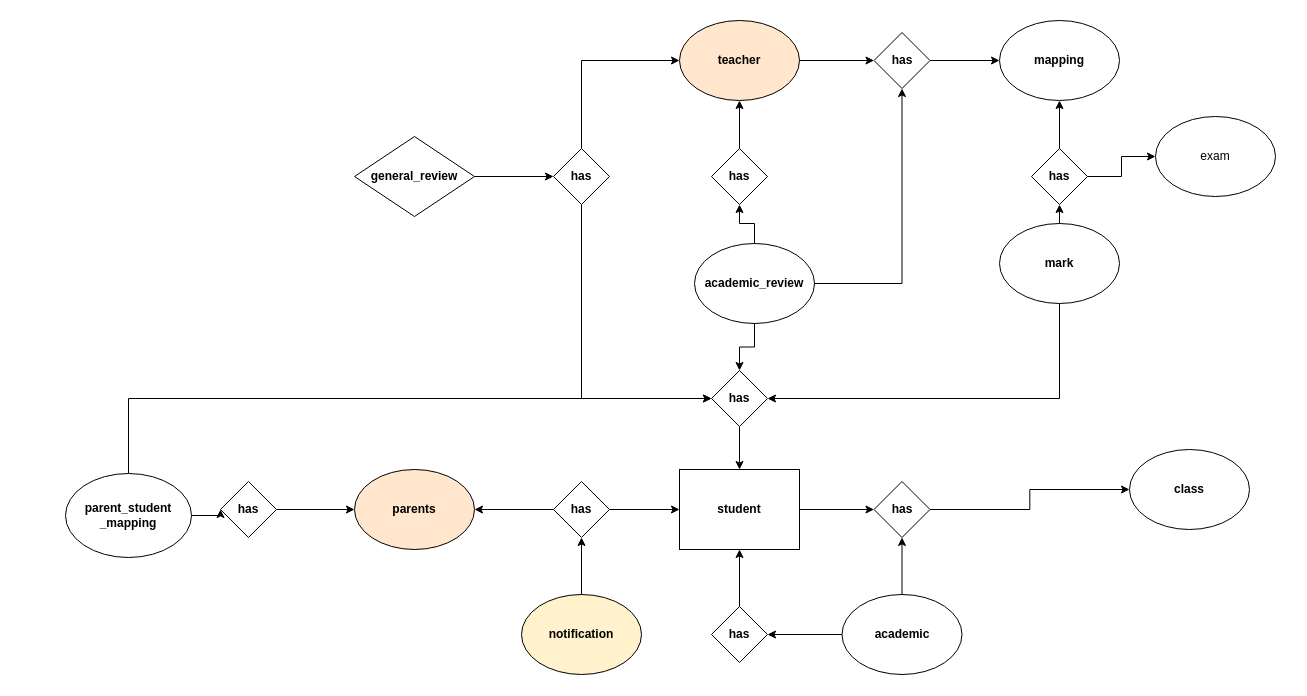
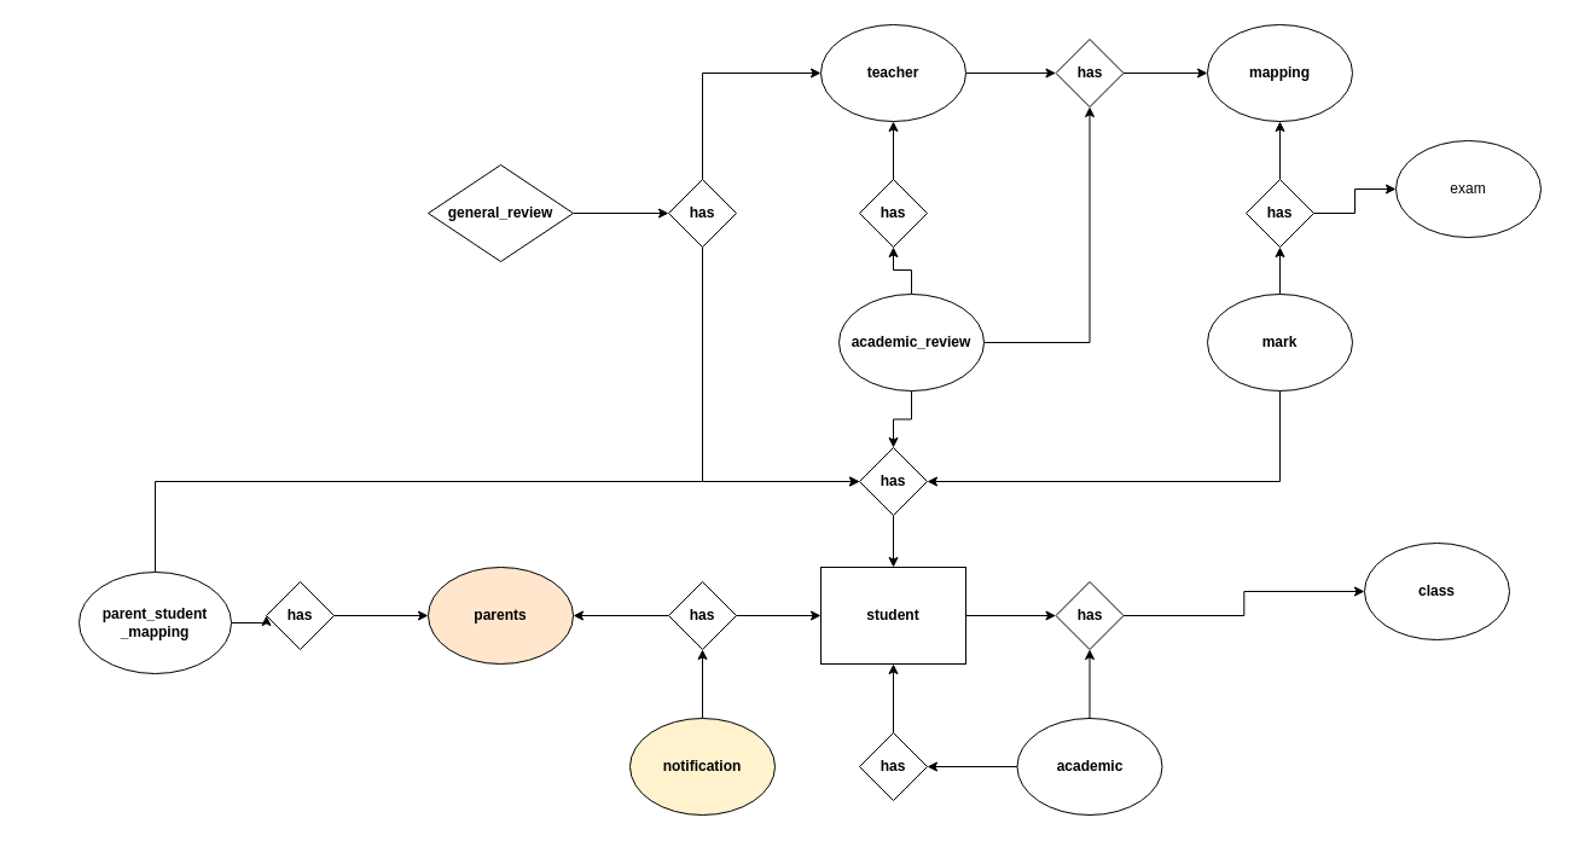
  <mxCell id="0" />
  <mxCell id="1" parent="0" />
  <mxCell id="2" value="" style="group" vertex="1" connectable="0" parent="1"><mxGeometry x="20" y="20" width="1265" height="654" as="geometry" /></mxCell>
  <mxCell id="3" style="edgeStyle=orthogonalEdgeStyle;rounded=0;orthogonalLoop=1;jettySize=auto;html=1;exitX=0.5;exitY=0;exitDx=0;exitDy=0;entryX=0.5;entryY=1;entryDx=0;entryDy=0;fontStyle=1;labelBorderColor=none;textShadow=0;fontSize=12;" edge="1" parent="2" source="4" target="9"><mxGeometry relative="1" as="geometry" /></mxCell>
  <mxCell id="4" value="has" style="rhombus;whiteSpace=wrap;html=1;fontStyle=1;labelBorderColor=none;textShadow=0;fontSize=12;" vertex="1" parent="2"><mxGeometry x="691" y="128" width="56" height="56" as="geometry" /></mxCell>
  <mxCell id="5" style="edgeStyle=orthogonalEdgeStyle;rounded=0;orthogonalLoop=1;jettySize=auto;html=1;exitX=1;exitY=0.5;exitDx=0;exitDy=0;entryX=0;entryY=0.5;entryDx=0;entryDy=0;fontStyle=1;labelBorderColor=none;textShadow=0;fontSize=12;" edge="1" parent="2" source="6" target="28"><mxGeometry relative="1" as="geometry" /></mxCell>
  <mxCell id="6" value="student" style="whiteSpace=wrap;html=1;fontStyle=1;labelBorderColor=none;textShadow=0;fontSize=12;rounded=0;" parent="2" vertex="1"><mxGeometry x="659" y="449" width="120" height="80" as="geometry" /></mxCell>
  <mxCell id="7" value="class" style="ellipse;whiteSpace=wrap;html=1;fontStyle=1;labelBorderColor=none;textShadow=0;fontSize=12;" parent="2" vertex="1"><mxGeometry x="1109" y="429" width="120" height="80" as="geometry" /></mxCell>
  <mxCell id="8" style="edgeStyle=orthogonalEdgeStyle;rounded=0;orthogonalLoop=1;jettySize=auto;html=1;exitX=1;exitY=0.5;exitDx=0;exitDy=0;entryX=0;entryY=0.5;entryDx=0;entryDy=0;fontStyle=1;labelBorderColor=none;textShadow=0;fontSize=12;" edge="1" parent="2" source="9" target="24"><mxGeometry relative="1" as="geometry" /></mxCell>
- <mxCell id="9" value="teacher" style="ellipse;whiteSpace=wrap;html=1;fontStyle=1;labelBorderColor=none;textShadow=0;fontSize=12;fillColor=#ffe6cc;" parent="2" vertex="1"><mxGeometry x="659" width="120" height="80" as="geometry" /></mxCell>
+ <mxCell id="9" value="teacher" style="ellipse;whiteSpace=wrap;html=1;fontStyle=1;labelBorderColor=none;textShadow=0;fontSize=12;" parent="2" vertex="1"><mxGeometry x="659" width="120" height="80" as="geometry" /></mxCell>
  <mxCell id="10" value="mapping" style="ellipse;whiteSpace=wrap;html=1;fontStyle=1;labelBorderColor=none;textShadow=0;fontSize=12;" parent="2" vertex="1"><mxGeometry x="979" width="120" height="80" as="geometry" /></mxCell>
  <mxCell id="11" style="edgeStyle=orthogonalEdgeStyle;rounded=0;orthogonalLoop=1;jettySize=auto;html=1;exitX=0.5;exitY=0;exitDx=0;exitDy=0;entryX=0.5;entryY=1;entryDx=0;entryDy=0;fontStyle=1;labelBorderColor=none;textShadow=0;fontSize=12;" edge="1" parent="2" source="13" target="22"><mxGeometry relative="1" as="geometry" /></mxCell>
  <mxCell id="12" style="edgeStyle=orthogonalEdgeStyle;rounded=0;orthogonalLoop=1;jettySize=auto;html=1;exitX=0.5;exitY=1;exitDx=0;exitDy=0;entryX=1;entryY=0.5;entryDx=0;entryDy=0;fontStyle=1;labelBorderColor=none;textShadow=0;fontSize=12;" edge="1" parent="2" source="13" target="26"><mxGeometry relative="1" as="geometry" /></mxCell>
- <mxCell id="13" value="mark" style="ellipse;whiteSpace=wrap;html=1;fontStyle=1;labelBorderColor=none;textShadow=0;fontSize=12;" parent="2" vertex="1"><mxGeometry x="979" y="203" width="120" height="80" as="geometry" /></mxCell>
+ <mxCell id="13" value="mark" style="ellipse;whiteSpace=wrap;html=1;fontStyle=1;labelBorderColor=none;textShadow=0;fontSize=12;" parent="2" vertex="1"><mxGeometry x="979" y="223" width="120" height="80" as="geometry" /></mxCell>
  <mxCell id="14" style="edgeStyle=orthogonalEdgeStyle;rounded=0;orthogonalLoop=1;jettySize=auto;html=1;exitX=0.5;exitY=0;exitDx=0;exitDy=0;entryX=0.5;entryY=1;entryDx=0;entryDy=0;fontStyle=1;labelBorderColor=none;textShadow=0;fontSize=12;" edge="1" parent="2" source="17" target="4"><mxGeometry relative="1" as="geometry" /></mxCell>
  <mxCell id="15" style="edgeStyle=orthogonalEdgeStyle;rounded=0;orthogonalLoop=1;jettySize=auto;html=1;exitX=0.5;exitY=1;exitDx=0;exitDy=0;entryX=0.5;entryY=0;entryDx=0;entryDy=0;fontStyle=1;labelBorderColor=none;textShadow=0;fontSize=12;" edge="1" parent="2" source="17" target="26"><mxGeometry relative="1" as="geometry" /></mxCell>
  <mxCell id="16" style="edgeStyle=orthogonalEdgeStyle;rounded=0;orthogonalLoop=1;jettySize=auto;html=1;exitX=1;exitY=0.5;exitDx=0;exitDy=0;entryX=0.5;entryY=1;entryDx=0;entryDy=0;fontStyle=1;labelBorderColor=none;textShadow=0;fontSize=12;" edge="1" parent="2" source="17" target="24"><mxGeometry relative="1" as="geometry" /></mxCell>
  <mxCell id="17" value="academic_review" style="ellipse;whiteSpace=wrap;html=1;fontStyle=1;labelBorderColor=none;textShadow=0;fontSize=12;" parent="2" vertex="1"><mxGeometry x="674" y="223" width="120" height="80" as="geometry" /></mxCell>
  <mxCell id="18" style="edgeStyle=orthogonalEdgeStyle;rounded=0;orthogonalLoop=1;jettySize=auto;html=1;exitX=1;exitY=0.5;exitDx=0;exitDy=0;entryX=0;entryY=0.5;entryDx=0;entryDy=0;fontStyle=1;labelBorderColor=none;textShadow=0;fontSize=12;" edge="1" parent="2" source="19" target="47"><mxGeometry relative="1" as="geometry" /></mxCell>
  <mxCell id="19" value="general_review" style="rhombus;whiteSpace=wrap;html=1;fontStyle=1;labelBorderColor=none;textShadow=0;fontSize=12;" parent="2" vertex="1"><mxGeometry x="334" y="116" width="120" height="80" as="geometry" /></mxCell>
  <mxCell id="20" style="edgeStyle=orthogonalEdgeStyle;rounded=0;orthogonalLoop=1;jettySize=auto;html=1;exitX=0.5;exitY=0;exitDx=0;exitDy=0;entryX=0.5;entryY=1;entryDx=0;entryDy=0;fontStyle=1;labelBorderColor=none;textShadow=0;fontSize=12;" edge="1" parent="2" source="22" target="10"><mxGeometry relative="1" as="geometry" /></mxCell>
  <mxCell id="21" style="edgeStyle=orthogonalEdgeStyle;rounded=0;orthogonalLoop=1;jettySize=auto;html=1;exitX=1;exitY=0.5;exitDx=0;exitDy=0;entryX=0;entryY=0.5;entryDx=0;entryDy=0;" edge="1" parent="2" source="22" target="48"><mxGeometry relative="1" as="geometry" /></mxCell>
  <mxCell id="22" value="has" style="rhombus;whiteSpace=wrap;html=1;fontStyle=1;labelBorderColor=none;textShadow=0;fontSize=12;" vertex="1" parent="2"><mxGeometry x="1011" y="128" width="56" height="56" as="geometry" /></mxCell>
  <mxCell id="23" style="edgeStyle=orthogonalEdgeStyle;rounded=0;orthogonalLoop=1;jettySize=auto;html=1;exitX=1;exitY=0.5;exitDx=0;exitDy=0;entryX=0;entryY=0.5;entryDx=0;entryDy=0;fontStyle=1;labelBorderColor=none;textShadow=0;fontSize=12;" edge="1" parent="2" source="24" target="10"><mxGeometry relative="1" as="geometry" /></mxCell>
  <mxCell id="24" value="has" style="rhombus;whiteSpace=wrap;html=1;fontStyle=1;labelBorderColor=none;textShadow=0;fontSize=12;" vertex="1" parent="2"><mxGeometry x="853.5" y="12" width="56" height="56" as="geometry" /></mxCell>
  <mxCell id="25" style="edgeStyle=orthogonalEdgeStyle;rounded=0;orthogonalLoop=1;jettySize=auto;html=1;exitX=0.5;exitY=1;exitDx=0;exitDy=0;entryX=0.5;entryY=0;entryDx=0;entryDy=0;fontStyle=1;labelBorderColor=none;textShadow=0;fontSize=12;" edge="1" parent="2" source="26" target="6"><mxGeometry relative="1" as="geometry" /></mxCell>
  <mxCell id="26" value="has" style="rhombus;whiteSpace=wrap;html=1;fontStyle=1;labelBorderColor=none;textShadow=0;fontSize=12;" vertex="1" parent="2"><mxGeometry x="691" y="350" width="56" height="56" as="geometry" /></mxCell>
  <mxCell id="27" style="edgeStyle=orthogonalEdgeStyle;rounded=0;orthogonalLoop=1;jettySize=auto;html=1;exitX=1;exitY=0.5;exitDx=0;exitDy=0;entryX=0;entryY=0.5;entryDx=0;entryDy=0;fontStyle=1;labelBorderColor=none;textShadow=0;fontSize=12;" edge="1" parent="2" source="28" target="7"><mxGeometry relative="1" as="geometry" /></mxCell>
  <mxCell id="28" value="has" style="rhombus;whiteSpace=wrap;html=1;fontStyle=1;labelBorderColor=none;textShadow=0;fontSize=12;" vertex="1" parent="2"><mxGeometry x="853.5" y="461" width="56" height="56" as="geometry" /></mxCell>
  <mxCell id="29" style="edgeStyle=orthogonalEdgeStyle;rounded=0;orthogonalLoop=1;jettySize=auto;html=1;entryX=0.5;entryY=1;entryDx=0;entryDy=0;fontStyle=1;labelBorderColor=none;textShadow=0;fontSize=12;" edge="1" parent="2" source="31" target="28"><mxGeometry relative="1" as="geometry" /></mxCell>
  <mxCell id="30" style="edgeStyle=orthogonalEdgeStyle;rounded=0;orthogonalLoop=1;jettySize=auto;html=1;exitX=0;exitY=0.5;exitDx=0;exitDy=0;entryX=1;entryY=0.5;entryDx=0;entryDy=0;fontStyle=1;labelBorderColor=none;textShadow=0;fontSize=12;" edge="1" parent="2" source="31" target="44"><mxGeometry relative="1" as="geometry" /></mxCell>
  <mxCell id="31" value="academic" style="ellipse;whiteSpace=wrap;html=1;fontStyle=1;labelBorderColor=none;textShadow=0;fontSize=12;" vertex="1" parent="2"><mxGeometry x="821.5" y="574" width="120" height="80" as="geometry" /></mxCell>
  <mxCell id="32" value="parents" style="ellipse;whiteSpace=wrap;html=1;fontStyle=1;labelBorderColor=none;textShadow=0;fontSize=12;fillColor=#ffe6cc;" vertex="1" parent="2"><mxGeometry x="334" y="449" width="120" height="80" as="geometry" /></mxCell>
  <mxCell id="33" style="edgeStyle=orthogonalEdgeStyle;rounded=0;orthogonalLoop=1;jettySize=auto;html=1;exitX=0.5;exitY=0;exitDx=0;exitDy=0;entryX=0;entryY=0.5;entryDx=0;entryDy=0;fontStyle=1;labelBorderColor=none;textShadow=0;fontSize=12;" edge="1" parent="2" source="35" target="26"><mxGeometry relative="1" as="geometry" /></mxCell>
  <mxCell id="34" style="edgeStyle=orthogonalEdgeStyle;rounded=0;orthogonalLoop=1;jettySize=auto;html=1;exitX=1;exitY=0.5;exitDx=0;exitDy=0;entryX=0;entryY=0.5;entryDx=0;entryDy=0;fontStyle=1;labelBorderColor=none;textShadow=0;fontSize=12;" edge="1" parent="2" source="35" target="39"><mxGeometry relative="1" as="geometry" /></mxCell>
  <mxCell id="35" value="parent_student&lt;br style=&quot;font-size: 12px;&quot;&gt;_mapping" style="ellipse;whiteSpace=wrap;html=1;fontStyle=1;labelBorderColor=none;textShadow=0;fontSize=12;" vertex="1" parent="2"><mxGeometry x="45" y="453" width="126" height="84" as="geometry" /></mxCell>
  <mxCell id="36" style="edgeStyle=orthogonalEdgeStyle;rounded=0;orthogonalLoop=1;jettySize=auto;html=1;exitX=0.5;exitY=0;exitDx=0;exitDy=0;entryX=0.5;entryY=1;entryDx=0;entryDy=0;fontStyle=1;labelBorderColor=none;textShadow=0;fontSize=12;" edge="1" parent="2" source="37" target="42"><mxGeometry relative="1" as="geometry" /></mxCell>
  <mxCell id="37" value="notification" style="ellipse;whiteSpace=wrap;html=1;fontStyle=1;labelBorderColor=none;textShadow=0;fontSize=12;fillColor=#fff2cc;" vertex="1" parent="2"><mxGeometry x="501" y="574" width="120" height="80" as="geometry" /></mxCell>
  <mxCell id="38" style="edgeStyle=orthogonalEdgeStyle;rounded=0;orthogonalLoop=1;jettySize=auto;html=1;exitX=1;exitY=0.5;exitDx=0;exitDy=0;entryX=0;entryY=0.5;entryDx=0;entryDy=0;fontStyle=1;labelBorderColor=none;textShadow=0;fontSize=12;" edge="1" parent="2" source="39" target="32"><mxGeometry relative="1" as="geometry" /></mxCell>
  <mxCell id="39" value="has" style="rhombus;whiteSpace=wrap;html=1;fontStyle=1;labelBorderColor=none;textShadow=0;fontSize=12;" vertex="1" parent="2"><mxGeometry x="200" y="461" width="56" height="56" as="geometry" /></mxCell>
  <mxCell id="40" style="edgeStyle=orthogonalEdgeStyle;rounded=0;orthogonalLoop=1;jettySize=auto;html=1;exitX=0;exitY=0.5;exitDx=0;exitDy=0;entryX=1;entryY=0.5;entryDx=0;entryDy=0;fontStyle=1;labelBorderColor=none;textShadow=0;fontSize=12;" edge="1" parent="2" source="42" target="32"><mxGeometry relative="1" as="geometry" /></mxCell>
  <mxCell id="41" style="edgeStyle=orthogonalEdgeStyle;rounded=0;orthogonalLoop=1;jettySize=auto;html=1;exitX=1;exitY=0.5;exitDx=0;exitDy=0;entryX=0;entryY=0.5;entryDx=0;entryDy=0;fontStyle=1;labelBorderColor=none;textShadow=0;fontSize=12;" edge="1" parent="2" source="42" target="6"><mxGeometry relative="1" as="geometry" /></mxCell>
  <mxCell id="42" value="has" style="rhombus;whiteSpace=wrap;html=1;fontStyle=1;labelBorderColor=none;textShadow=0;fontSize=12;" vertex="1" parent="2"><mxGeometry x="533" y="461" width="56" height="56" as="geometry" /></mxCell>
  <mxCell id="43" style="edgeStyle=orthogonalEdgeStyle;rounded=0;orthogonalLoop=1;jettySize=auto;html=1;exitX=0.5;exitY=0;exitDx=0;exitDy=0;entryX=0.5;entryY=1;entryDx=0;entryDy=0;fontStyle=1;labelBorderColor=none;textShadow=0;fontSize=12;" edge="1" parent="2" source="44" target="6"><mxGeometry relative="1" as="geometry" /></mxCell>
  <mxCell id="44" value="has" style="rhombus;whiteSpace=wrap;html=1;fontStyle=1;labelBorderColor=none;textShadow=0;fontSize=12;" vertex="1" parent="2"><mxGeometry x="691" y="586" width="56" height="56" as="geometry" /></mxCell>
  <mxCell id="45" style="edgeStyle=orthogonalEdgeStyle;rounded=0;orthogonalLoop=1;jettySize=auto;html=1;exitX=0.5;exitY=1;exitDx=0;exitDy=0;entryX=0;entryY=0.5;entryDx=0;entryDy=0;fontStyle=1;labelBorderColor=none;textShadow=0;fontSize=12;" edge="1" parent="2" source="47" target="26"><mxGeometry relative="1" as="geometry" /></mxCell>
  <mxCell id="46" style="edgeStyle=orthogonalEdgeStyle;rounded=0;orthogonalLoop=1;jettySize=auto;html=1;exitX=0.5;exitY=0;exitDx=0;exitDy=0;entryX=0;entryY=0.5;entryDx=0;entryDy=0;fontStyle=1;labelBorderColor=none;textShadow=0;fontSize=12;" edge="1" parent="2" source="47" target="9"><mxGeometry relative="1" as="geometry" /></mxCell>
  <mxCell id="47" value="has" style="rhombus;whiteSpace=wrap;html=1;fontStyle=1;labelBorderColor=none;textShadow=0;fontSize=12;" vertex="1" parent="2"><mxGeometry x="533" y="128" width="56" height="56" as="geometry" /></mxCell>
  <mxCell id="48" value="exam" style="ellipse;whiteSpace=wrap;html=1;" vertex="1" parent="2"><mxGeometry x="1135" y="96" width="120" height="80" as="geometry" /></mxCell>
